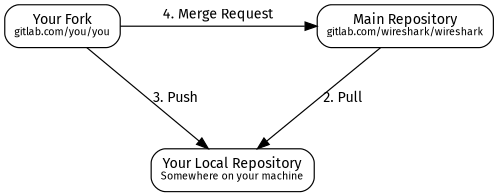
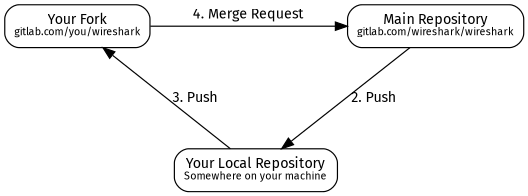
  digraph {
    fontname="Fira Sans"
    fontsize=12
    nodesep=1.0
    rankdir=TB
    ranksep=1.0
    node [fontname="Fira Sans" fontsize=12 shape=box style=rounded]
    edge [fontname="Fira Sans" fontsize=12]
    n1 [label=<Main Repository<br/><font point-size="9">gitlab.com/wireshark/wireshark</font>>]
-   n2 [label=<Your Fork<br/><font point-size="9">gitlab.com/you/you</font>>]
+   n2 [label=<Your Fork<br/><font point-size="9">gitlab.com/you/wireshark</font>>]
    n3 [label=<Your Local Repository<br/><font point-size="9">Somewhere on your machine</font>>]
    subgraph sub_1 {
      rank=same
      n1
      n2
    }
-   n1 -> n3 [label="2. Pull"]
+   n1 -> n3 [label="2. Push"]
    n2 -> n1 [label="4. Merge Request"]
-   n2 -> n3 [label="3. Push"]
+   n3 -> n2 [label="3. Push"]
  }
